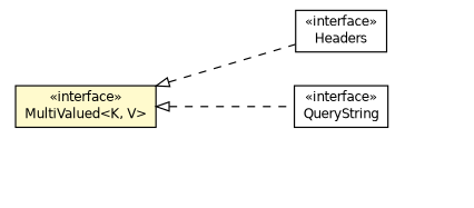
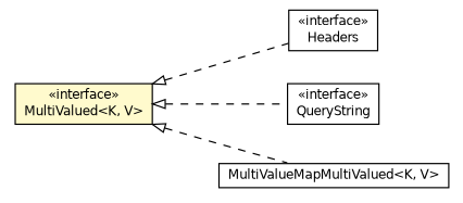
  digraph {
    nodesep=0.25
    rankdir=LR
    ranksep=0.5
    node [fontcolor=black fontname=Helvetica fontsize=10.0 shape=plaintext]
    edge [arrowtail=empty dir=back fontname=Helvetica fontsize=10 headport=p labelfontname=Helvetica labelfontsize=10 style=dashed tailport=p]
    n1 [label=<<table title="io.werval.api.http.Headers" border="0" cellborder="1" cellspacing="0" cellpadding="2" port="p" href="../api/http/Headers.html"> 		<tr><td><table border="0" cellspacing="0" cellpadding="1"> <tr><td align="center" balign="center"> &#171;interface&#187; </td></tr> <tr><td align="center" balign="center"> Headers </td></tr> 		</table></td></tr> 		</table>>]
    n2 [label=<<table title="io.werval.api.http.QueryString" border="0" cellborder="1" cellspacing="0" cellpadding="2" port="p" href="../api/http/QueryString.html"> 		<tr><td><table border="0" cellspacing="0" cellpadding="1"> <tr><td align="center" balign="center"> &#171;interface&#187; </td></tr> <tr><td align="center" balign="center"> QueryString </td></tr> 		</table></td></tr> 		</table>>]
    n3 [label=<<table title="io.werval.util.MultiValued" border="0" cellborder="1" cellspacing="0" cellpadding="2" port="p" bgcolor="lemonChiffon" href="./MultiValued.html"> 		<tr><td><table border="0" cellspacing="0" cellpadding="1"> <tr><td align="center" balign="center"> &#171;interface&#187; </td></tr> <tr><td align="center" balign="center"> MultiValued&lt;K, V&gt; </td></tr> 		</table></td></tr> 		</table>>]
+   n4 [label=<<table title="io.werval.util.MultiValueMapMultiValued" border="0" cellborder="1" cellspacing="0" cellpadding="2" port="p" href="./MultiValueMapMultiValued.html"> 		<tr><td><table border="0" cellspacing="0" cellpadding="1"> <tr><td align="center" balign="center"> MultiValueMapMultiValued&lt;K, V&gt; </td></tr> 		</table></td></tr> 		</table>>]
    n3 -> n1
    n3 -> n2
+   n3 -> n4
  }
